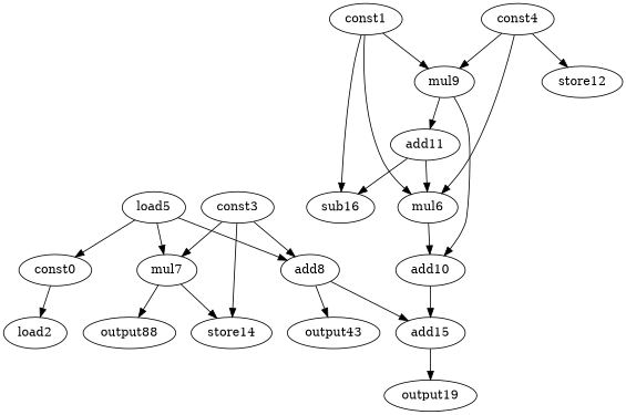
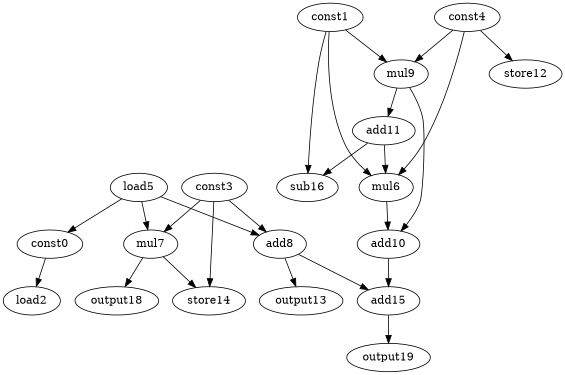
  digraph {
    node [opcode=const]
    edge [operand=0]
    load2 [opcode=load]
    const0
    load5 [opcode=load]
    mul7 [opcode=mul]
    add8 [opcode=add]
    mul6 [opcode=mul]
    const1
    mul9 [opcode=mul]
    sub16 [opcode=sub]
    add10 [opcode=add]
    add11 [opcode=add]
    store12 [opcode=store]
    const3
    store14 [opcode=store]
-   output18 [opcode=output label=output88]
-   output13 [opcode=output label=output43]
+   output18 [opcode=output]
+   output13 [opcode=output]
    add15 [opcode=add]
    const4
    output19 [opcode=output]
    const0 -> load2
    load5 -> const0
    load5 -> mul7 [operand=1]
    load5 -> add8 [operand=1]
    mul7 -> store14 [operand=1]
    mul7 -> output18
    add8 -> output13
    add8 -> add15
    mul6 -> add10 [operand=1]
    const1 -> mul6
    const1 -> mul9
    const1 -> sub16
    mul9 -> add10
    mul9 -> add11
    add10 -> add15 [operand=1]
    add11 -> mul6 [operand=1]
    add11 -> sub16 [operand=1]
    const3 -> mul7
    const3 -> add8
    const3 -> store14
    add15 -> output19
    const4 -> mul6 [operand=1]
    const4 -> mul9 [operand=1]
    const4 -> store12 [operand=1]
  }
